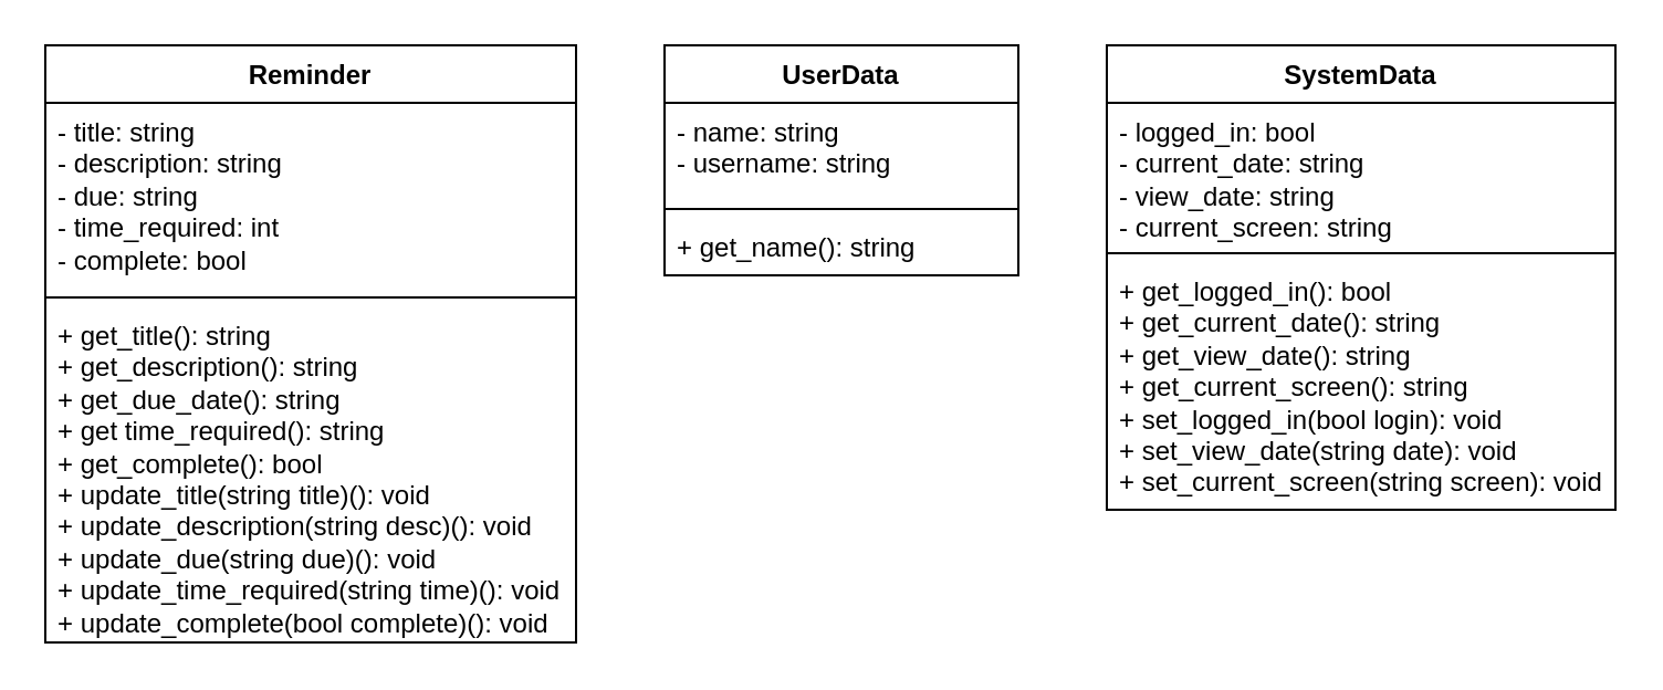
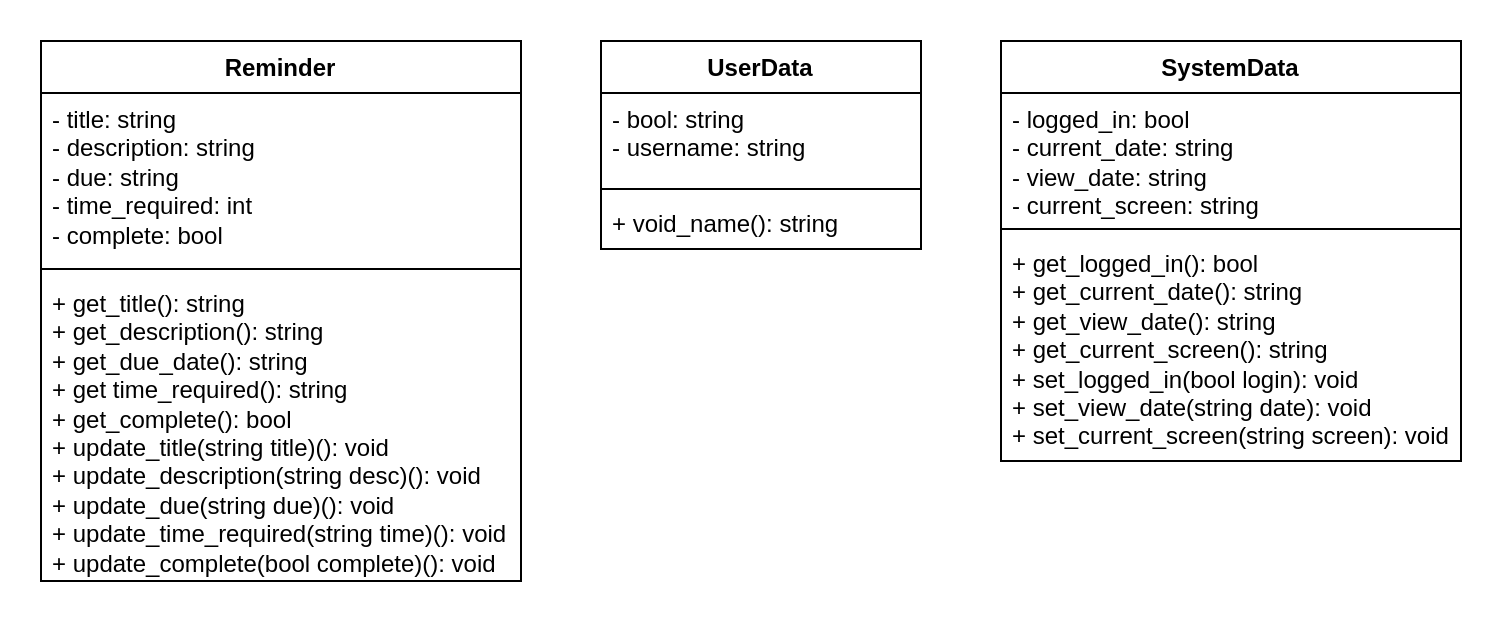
  <mxCell id="0" />
  <mxCell id="1" parent="0" />
  <mxCell id="2" value="Reminder" style="swimlane;fontStyle=1;align=center;verticalAlign=top;childLayout=stackLayout;horizontal=1;startSize=26;horizontalStack=0;resizeParent=1;resizeParentMax=0;resizeLast=0;collapsible=1;marginBottom=0;whiteSpace=wrap;html=1;" vertex="1" parent="1"><mxGeometry x="20" y="20" width="240" height="270" as="geometry"><mxRectangle x="40" y="40" width="100" height="30" as="alternateBounds" /></mxGeometry></mxCell>
  <mxCell id="3" value="- title: string&lt;br&gt;- description: string&lt;br&gt;- due: string&lt;br&gt;- time_required: int&lt;br&gt;- complete: bool" style="text;strokeColor=none;fillColor=none;align=left;verticalAlign=top;spacingLeft=4;spacingRight=4;overflow=hidden;rotatable=0;points=[[0,0.5],[1,0.5]];portConstraint=eastwest;whiteSpace=wrap;html=1;" vertex="1" parent="2"><mxGeometry y="26" width="240" height="84" as="geometry" /></mxCell>
  <mxCell id="4" value="" style="line;strokeWidth=1;fillColor=none;align=left;verticalAlign=middle;spacingTop=-1;spacingLeft=3;spacingRight=3;rotatable=0;labelPosition=right;points=[];portConstraint=eastwest;strokeColor=inherit;" vertex="1" parent="2"><mxGeometry y="110" width="240" height="8" as="geometry" /></mxCell>
  <mxCell id="5" value="+ get_title(): string&lt;br&gt;+ get_description(): string&lt;br&gt;+ get_due_date(): string&lt;br&gt;+ get time_required(): string&lt;br&gt;+ get_complete(): bool&lt;br style=&quot;border-color: var(--border-color);&quot;&gt;+ update_title(string title)(): void&lt;br style=&quot;border-color: var(--border-color);&quot;&gt;+ update_description(string desc)(): void&lt;br style=&quot;border-color: var(--border-color);&quot;&gt;+ update_due(string due)(): void&lt;br style=&quot;border-color: var(--border-color);&quot;&gt;+ update_time_required(string time)(): void&lt;br style=&quot;border-color: var(--border-color);&quot;&gt;+ update_complete(bool complete)(): void" style="text;strokeColor=none;fillColor=none;align=left;verticalAlign=top;spacingLeft=4;spacingRight=4;overflow=hidden;rotatable=0;points=[[0,0.5],[1,0.5]];portConstraint=eastwest;whiteSpace=wrap;html=1;" vertex="1" parent="2"><mxGeometry y="118" width="240" height="152" as="geometry" /></mxCell>
  <mxCell id="6" value="UserData" style="swimlane;fontStyle=1;align=center;verticalAlign=top;childLayout=stackLayout;horizontal=1;startSize=26;horizontalStack=0;resizeParent=1;resizeParentMax=0;resizeLast=0;collapsible=1;marginBottom=0;whiteSpace=wrap;html=1;" vertex="1" parent="1"><mxGeometry x="300" y="20" width="160" height="104" as="geometry" /></mxCell>
- <mxCell id="7" value="- name: string&lt;br&gt;- username: string" style="text;strokeColor=none;fillColor=none;align=left;verticalAlign=top;spacingLeft=4;spacingRight=4;overflow=hidden;rotatable=0;points=[[0,0.5],[1,0.5]];portConstraint=eastwest;whiteSpace=wrap;html=1;" vertex="1" parent="6"><mxGeometry y="26" width="160" height="44" as="geometry" /></mxCell>
+ <mxCell id="7" value="- bool: string&lt;br&gt;- username: string" style="text;strokeColor=none;fillColor=none;align=left;verticalAlign=top;spacingLeft=4;spacingRight=4;overflow=hidden;rotatable=0;points=[[0,0.5],[1,0.5]];portConstraint=eastwest;whiteSpace=wrap;html=1;" vertex="1" parent="6"><mxGeometry y="26" width="160" height="44" as="geometry" /></mxCell>
  <mxCell id="8" value="" style="line;strokeWidth=1;fillColor=none;align=left;verticalAlign=middle;spacingTop=-1;spacingLeft=3;spacingRight=3;rotatable=0;labelPosition=right;points=[];portConstraint=eastwest;strokeColor=inherit;" vertex="1" parent="6"><mxGeometry y="70" width="160" height="8" as="geometry" /></mxCell>
- <mxCell id="9" value="+ get_name(): string" style="text;strokeColor=none;fillColor=none;align=left;verticalAlign=top;spacingLeft=4;spacingRight=4;overflow=hidden;rotatable=0;points=[[0,0.5],[1,0.5]];portConstraint=eastwest;whiteSpace=wrap;html=1;" vertex="1" parent="6"><mxGeometry y="78" width="160" height="26" as="geometry" /></mxCell>
+ <mxCell id="9" value="+ void_name(): string" style="text;strokeColor=none;fillColor=none;align=left;verticalAlign=top;spacingLeft=4;spacingRight=4;overflow=hidden;rotatable=0;points=[[0,0.5],[1,0.5]];portConstraint=eastwest;whiteSpace=wrap;html=1;" vertex="1" parent="6"><mxGeometry y="78" width="160" height="26" as="geometry" /></mxCell>
  <mxCell id="10" value="SystemData" style="swimlane;fontStyle=1;align=center;verticalAlign=top;childLayout=stackLayout;horizontal=1;startSize=26;horizontalStack=0;resizeParent=1;resizeParentMax=0;resizeLast=0;collapsible=1;marginBottom=0;whiteSpace=wrap;html=1;" vertex="1" parent="1"><mxGeometry x="500" y="20" width="230" height="210" as="geometry" /></mxCell>
  <mxCell id="11" value="- logged_in: bool&lt;br&gt;- current_date: string&lt;br&gt;- view_date: string&lt;br&gt;- current_screen: string" style="text;strokeColor=none;fillColor=none;align=left;verticalAlign=top;spacingLeft=4;spacingRight=4;overflow=hidden;rotatable=0;points=[[0,0.5],[1,0.5]];portConstraint=eastwest;whiteSpace=wrap;html=1;" vertex="1" parent="10"><mxGeometry y="26" width="230" height="64" as="geometry" /></mxCell>
  <mxCell id="12" value="" style="line;strokeWidth=1;fillColor=none;align=left;verticalAlign=middle;spacingTop=-1;spacingLeft=3;spacingRight=3;rotatable=0;labelPosition=right;points=[];portConstraint=eastwest;strokeColor=inherit;" vertex="1" parent="10"><mxGeometry y="90" width="230" height="8" as="geometry" /></mxCell>
  <mxCell id="13" value="+ get_logged_in(): bool&lt;br&gt;+ get_current_date(): string&lt;br&gt;+ get_view_date(): string&lt;br&gt;+ get_current_screen(): string&lt;br&gt;+ set_logged_in(bool login): void&lt;br&gt;+ set_view_date(string date): void&lt;br&gt;+ set_current_screen(string screen): void" style="text;strokeColor=none;fillColor=none;align=left;verticalAlign=top;spacingLeft=4;spacingRight=4;overflow=hidden;rotatable=0;points=[[0,0.5],[1,0.5]];portConstraint=eastwest;whiteSpace=wrap;html=1;" vertex="1" parent="10"><mxGeometry y="98" width="230" height="112" as="geometry" /></mxCell>
